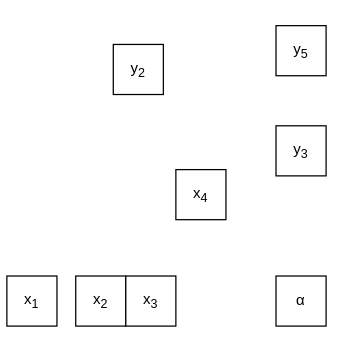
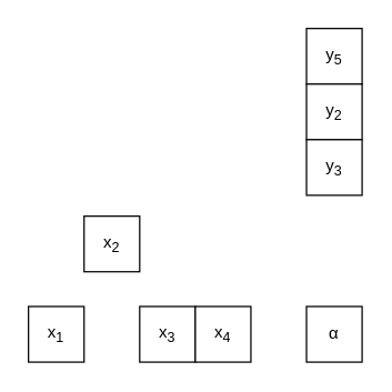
  <mxCell id="0" />
  <mxCell id="1" parent="0" />
- <mxCell id="2" value="x&lt;sub&gt;1&lt;/sub&gt;" style="whiteSpace=wrap;html=1;aspect=fixed;" vertex="1" parent="1"><mxGeometry x="5" y="220" width="40" height="40" as="geometry" /></mxCell>
- <mxCell id="3" value="x&lt;sub&gt;2&lt;/sub&gt;" style="whiteSpace=wrap;html=1;aspect=fixed;" vertex="1" parent="1"><mxGeometry x="60" y="220" width="40" height="40" as="geometry" /></mxCell>
+ <mxCell id="2" value="x&lt;sub&gt;1&lt;/sub&gt;" style="whiteSpace=wrap;html=1;aspect=fixed;" vertex="1" parent="1"><mxGeometry y="220" width="40" height="40" as="geometry" x="20" /></mxCell>
+ <mxCell id="3" value="x&lt;sub&gt;2&lt;/sub&gt;" style="whiteSpace=wrap;html=1;aspect=fixed;" vertex="1" parent="1"><mxGeometry x="60" y="155" width="40" height="40" as="geometry" /></mxCell>
  <mxCell id="4" value="x&lt;sub&gt;3&lt;/sub&gt;" style="whiteSpace=wrap;html=1;aspect=fixed;" vertex="1" parent="1"><mxGeometry x="100" y="220" width="40" height="40" as="geometry" /></mxCell>
- <mxCell id="5" value="x&lt;sub&gt;4&lt;/sub&gt;" style="whiteSpace=wrap;html=1;aspect=fixed;" vertex="1" parent="1"><mxGeometry x="140" y="135" width="40" height="40" as="geometry" /></mxCell>
+ <mxCell id="5" value="x&lt;sub&gt;4&lt;/sub&gt;" style="whiteSpace=wrap;html=1;aspect=fixed;" vertex="1" parent="1"><mxGeometry x="140" y="220" width="40" height="40" as="geometry" /></mxCell>
  <mxCell id="6" value="y&lt;sub&gt;5&lt;/sub&gt;" style="whiteSpace=wrap;html=1;aspect=fixed;" vertex="1" parent="1"><mxGeometry x="220" width="40" height="40" as="geometry" y="20" /></mxCell>
- <mxCell id="7" value="y&lt;sub&gt;2&lt;/sub&gt;" style="whiteSpace=wrap;html=1;aspect=fixed;" vertex="1" parent="1"><mxGeometry x="90" y="35" width="40" height="40" as="geometry" /></mxCell>
+ <mxCell id="7" value="y&lt;sub&gt;2&lt;/sub&gt;" style="whiteSpace=wrap;html=1;aspect=fixed;" vertex="1" parent="1"><mxGeometry x="220" y="60" width="40" height="40" as="geometry" /></mxCell>
  <mxCell id="8" value="y&lt;sub&gt;3&lt;/sub&gt;" style="whiteSpace=wrap;html=1;aspect=fixed;" vertex="1" parent="1"><mxGeometry x="220" y="100" width="40" height="40" as="geometry" /></mxCell>
  <mxCell id="9" value="&lt;span class=&quot;polytonic&quot;&gt;α&lt;/span&gt;" style="whiteSpace=wrap;html=1;aspect=fixed;" vertex="1" parent="1"><mxGeometry x="220" y="220" width="40" height="40" as="geometry" /></mxCell>
